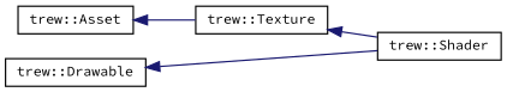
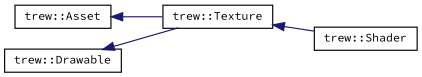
  digraph {
    fontname="Source Code Pro"
    rankdir=LR
    node [color=black fillcolor=white fontname="Source Code Pro" fontsize=10 shape=record style=filled]
    edge [color=midnightblue dir=back fontname="Source Code Pro" fontsize=10 labelfontname=Helvetica labelfontsize=10 style=solid]
    n1 [height=0.2 label="trew::Asset" width=0.4]
    n2 [height=0.2 label="trew::Texture" width=0.4]
    n3 [height=0.2 label="trew::Shader" width=0.4]
    n4 [height=0.2 label="trew::Drawable" width=0.4]
    n1 -> n2
    n2 -> n3
-   n4 -> n3
+   n4 -> n2
  }
